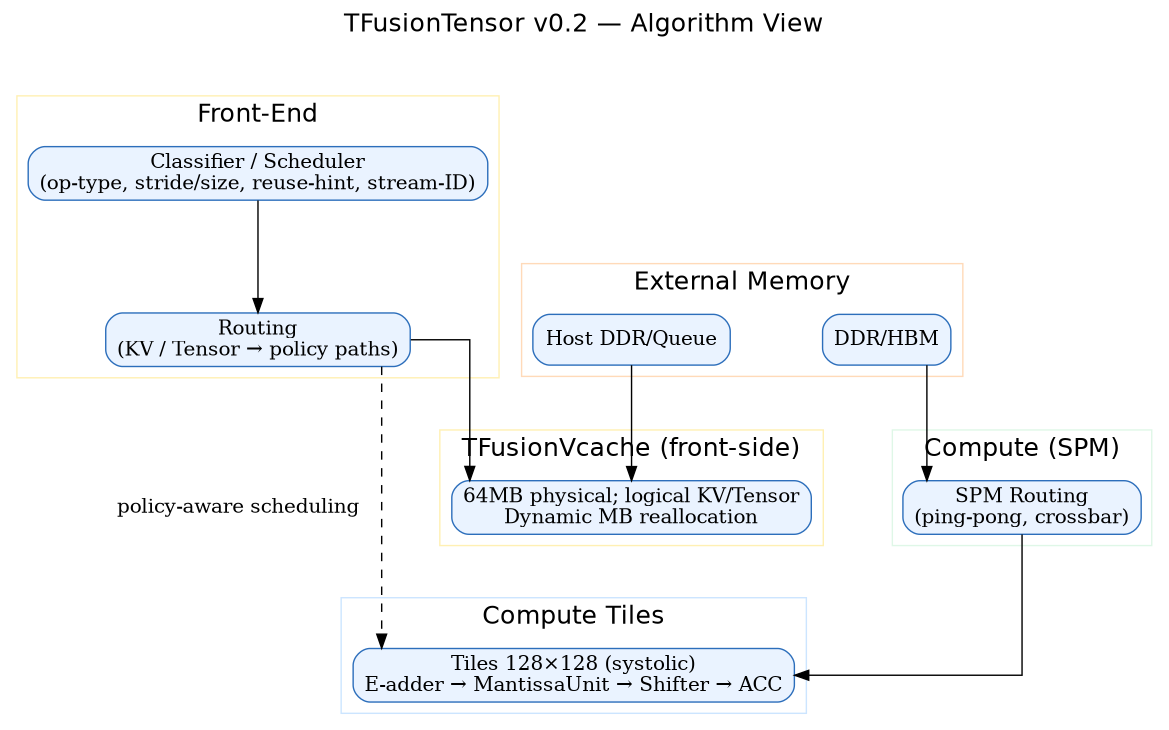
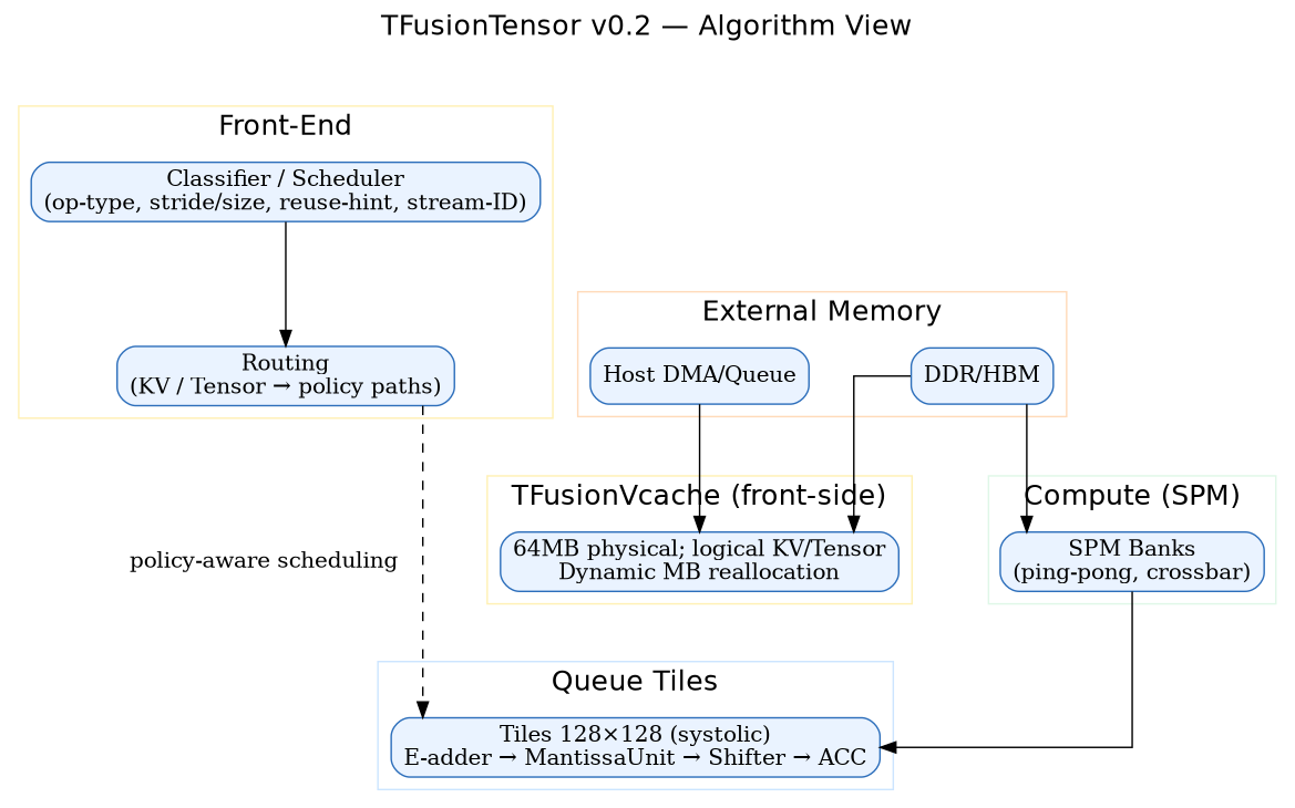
  digraph {
    fontname=Helvetica
    fontsize=18
    label="TFusionTensor v0.2 — Algorithm View"
    labelloc=t
    nodesep=0.9
    rankdir=TB
    ranksep=1.0
    splines=ortho
    node [color="#2C6EBB" fillcolor="#EAF3FF" shape=box style="rounded,filled"]
    n1 [label="Classifier / Scheduler\n(op-type, stride/size, reuse-hint, stream-ID)"]
    n2 [label="Routing\n(KV / Tensor → policy paths)"]
    n3 [label="Tiles 128×128 (systolic)\nE-adder → MantissaUnit → Shifter → ACC"]
-   n4 [label="SPM Routing\n(ping-pong, crossbar)"]
+   n4 [label="SPM Banks\n(ping-pong, crossbar)"]
    n5 [label="64MB physical; logical KV/Tensor\nDynamic MB reallocation"]
    n6 [label="DDR/HBM"]
-   n7 [label="Host DDR/Queue"]
+   n7 [label="Host DMA/Queue"]
    subgraph cluster_1 {
      color="#FFF0B3"
      label="Front-End"
      n1
      n2
    }
    subgraph cluster_2 {
      color="#CCE5FF"
-     label="Compute Tiles"
+     label="Queue Tiles"
      n3
    }
    subgraph cluster_3 {
      color="#DFF7E7"
      label="Compute (SPM)"
      n4
    }
    subgraph cluster_4 {
      color="#FFF0B3"
      label="TFusionVcache (front-side)"
      n5
    }
    subgraph cluster_5 {
      color="#FFDAB9"
      label="External Memory"
      n6
      n7
    }
    n1 -> n2
    n2 -> n3 [label="policy-aware scheduling" style=dashed]
    n4 -> n3
    n6 -> n4
-   n2 -> n5
+   n6 -> n5
    n7 -> n5
  }
